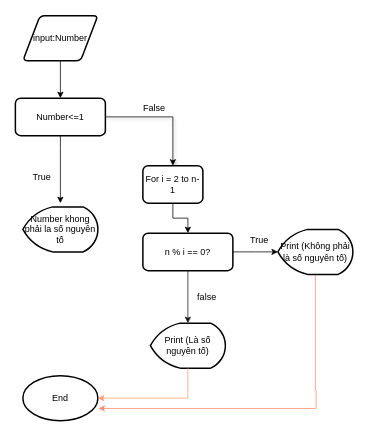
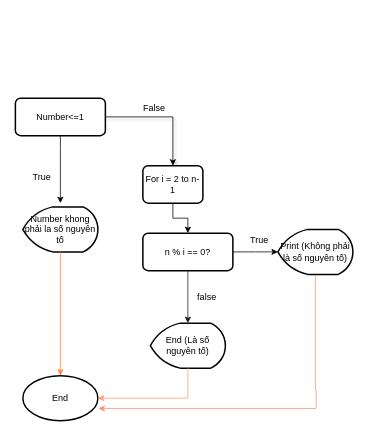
  <mxCell id="0" />
  <mxCell id="1" parent="0" />
  <mxCell id="2" value="End" style="strokeWidth=2;html=1;shape=mxgraph.flowchart.start_1;whiteSpace=wrap;" parent="1" vertex="1"><mxGeometry x="30" y="500" width="100" height="60" as="geometry" /></mxCell>
- <mxCell id="3" value="" style="edgeStyle=orthogonalEdgeStyle;rounded=0;orthogonalLoop=1;jettySize=auto;html=1;" parent="1" source="4" target="7" edge="1"><mxGeometry relative="1" as="geometry" /></mxCell>
- <mxCell id="4" value="input:Number" style="shape=parallelogram;html=1;strokeWidth=2;perimeter=parallelogramPerimeter;whiteSpace=wrap;rounded=1;arcSize=12;size=0.23;" parent="1" vertex="1"><mxGeometry x="30" y="20" width="100" height="60" as="geometry" /></mxCell>
  <mxCell id="5" style="edgeStyle=orthogonalEdgeStyle;rounded=0;orthogonalLoop=1;jettySize=auto;html=1;fillColor=#60a917;strokeColor=#000000;" parent="1" source="7" edge="1"><mxGeometry relative="1" as="geometry"><mxPoint x="80" y="270" as="targetPoint" /><Array as="points"><mxPoint x="80" y="197" /></Array></mxGeometry></mxCell>
  <mxCell id="6" style="edgeStyle=orthogonalEdgeStyle;rounded=0;orthogonalLoop=1;jettySize=auto;html=1;entryX=0.5;entryY=0;entryDx=0;entryDy=0;fillColor=#d80073;strokeColor=#000000;shadow=1;" parent="1" source="7" target="9" edge="1"><mxGeometry relative="1" as="geometry" /></mxCell>
  <mxCell id="7" value="Number&amp;lt;=1" style="rounded=1;whiteSpace=wrap;html=1;absoluteArcSize=1;arcSize=14;strokeWidth=2;" parent="1" vertex="1"><mxGeometry x="20" y="130" width="120" height="50" as="geometry" /></mxCell>
  <mxCell id="8" value="" style="edgeStyle=orthogonalEdgeStyle;rounded=0;orthogonalLoop=1;jettySize=auto;html=1;fillColor=#d80073;strokeColor=#000000;" parent="1" source="9" target="14" edge="1"><mxGeometry relative="1" as="geometry" /></mxCell>
  <mxCell id="9" value="For i = 2 to n-1" style="rounded=1;whiteSpace=wrap;html=1;absoluteArcSize=1;arcSize=14;strokeWidth=2;" parent="1" vertex="1"><mxGeometry x="190" y="220" width="80" height="50" as="geometry" /></mxCell>
  <mxCell id="10" value="True" style="text;html=1;align=center;verticalAlign=middle;resizable=0;points=[];autosize=1;strokeColor=none;fillColor=none;" parent="1" vertex="1"><mxGeometry x="30" y="220" width="50" height="30" as="geometry" /></mxCell>
  <mxCell id="11" value="False" style="text;html=1;align=center;verticalAlign=middle;resizable=0;points=[];autosize=1;strokeColor=none;fillColor=none;" parent="1" vertex="1"><mxGeometry x="180" y="128" width="50" height="30" as="geometry" /></mxCell>
  <mxCell id="12" value="" style="edgeStyle=orthogonalEdgeStyle;rounded=0;orthogonalLoop=1;jettySize=auto;html=1;fillColor=#d80073;strokeColor=#1A1A1A;" parent="1" source="14" edge="1"><mxGeometry relative="1" as="geometry"><Array as="points"><mxPoint x="250" y="390" /><mxPoint x="250" y="390" /></Array><mxPoint x="250" y="430" as="targetPoint" /></mxGeometry></mxCell>
  <mxCell id="13" style="edgeStyle=orthogonalEdgeStyle;rounded=0;orthogonalLoop=1;jettySize=auto;html=1;" edge="1" parent="1" source="14"><mxGeometry relative="1" as="geometry"><mxPoint x="370" y="335" as="targetPoint" /></mxGeometry></mxCell>
  <mxCell id="14" value="n % i == 0?" style="rounded=1;whiteSpace=wrap;html=1;absoluteArcSize=1;arcSize=14;strokeWidth=2;" parent="1" vertex="1"><mxGeometry x="190" y="310" width="120" height="50" as="geometry" /></mxCell>
  <mxCell id="15" value="True" style="text;html=1;align=center;verticalAlign=middle;resizable=0;points=[];autosize=1;strokeColor=none;fillColor=none;" parent="1" vertex="1"><mxGeometry x="320" y="305" width="50" height="30" as="geometry" /></mxCell>
  <mxCell id="16" value="false" style="text;html=1;align=center;verticalAlign=middle;resizable=0;points=[];autosize=1;strokeColor=none;fillColor=none;" parent="1" vertex="1"><mxGeometry x="250" y="380" width="50" height="30" as="geometry" /></mxCell>
  <mxCell id="17" value="Number khong phải la số nguyên tố" style="strokeWidth=2;html=1;shape=mxgraph.flowchart.display;whiteSpace=wrap;fontSize=12;" parent="1" vertex="1"><mxGeometry x="30" y="275" width="100" height="60" as="geometry" /></mxCell>
- <mxCell id="18" value="Print (Là số nguyên tố)" style="strokeWidth=2;html=1;shape=mxgraph.flowchart.display;whiteSpace=wrap;" parent="1" vertex="1"><mxGeometry x="200" y="430" width="100" height="60" as="geometry" /></mxCell>
+ <mxCell id="18" value="End (Là số nguyên tố)" style="strokeWidth=2;html=1;shape=mxgraph.flowchart.display;whiteSpace=wrap;" parent="1" vertex="1"><mxGeometry x="200" y="430" width="100" height="60" as="geometry" /></mxCell>
  <mxCell id="19" style="edgeStyle=orthogonalEdgeStyle;rounded=0;orthogonalLoop=1;jettySize=auto;html=1;entryX=1;entryY=0.5;entryDx=0;entryDy=0;entryPerimeter=0;fillColor=#d80073;strokeColor=#FF9D73;" parent="1" source="18" target="2" edge="1"><mxGeometry relative="1" as="geometry"><Array as="points"><mxPoint x="250" y="530" /></Array></mxGeometry></mxCell>
  <mxCell id="20" style="edgeStyle=orthogonalEdgeStyle;rounded=0;orthogonalLoop=1;jettySize=auto;html=1;entryX=1.008;entryY=0.73;entryDx=0;entryDy=0;entryPerimeter=0;strokeColor=#FF8D70;" edge="1" parent="1" source="21" target="2"><mxGeometry relative="1" as="geometry"><mxPoint x="230" y="530" as="targetPoint" /><Array as="points"><mxPoint x="420" y="520" /><mxPoint x="421" y="520" /><mxPoint x="421" y="544" /></Array></mxGeometry></mxCell>
  <mxCell id="21" value="Print (Không phải là số nguyên tố)" style="strokeWidth=2;html=1;shape=mxgraph.flowchart.display;whiteSpace=wrap;fontSize=12;" vertex="1" parent="1"><mxGeometry x="370" y="305" width="100" height="60" as="geometry" /></mxCell>
+ <mxCell id="22" style="edgeStyle=orthogonalEdgeStyle;rounded=0;orthogonalLoop=1;jettySize=auto;html=1;entryX=0.5;entryY=0;entryDx=0;entryDy=0;entryPerimeter=0;strokeColor=#FF833B;" edge="1" parent="1" source="17" target="2"><mxGeometry relative="1" as="geometry" /></mxCell>
